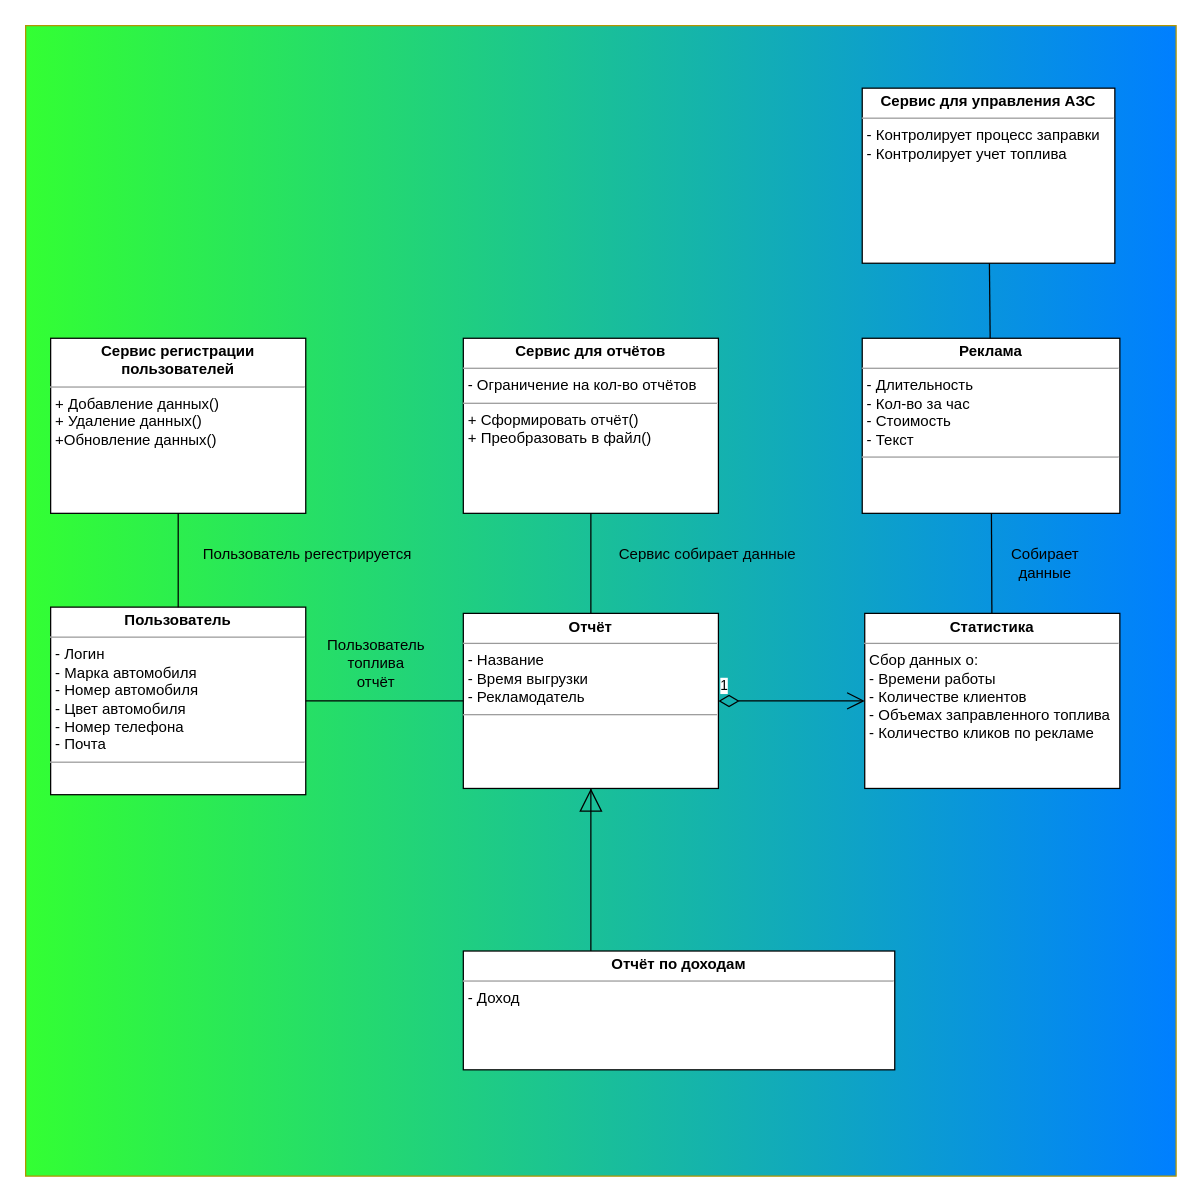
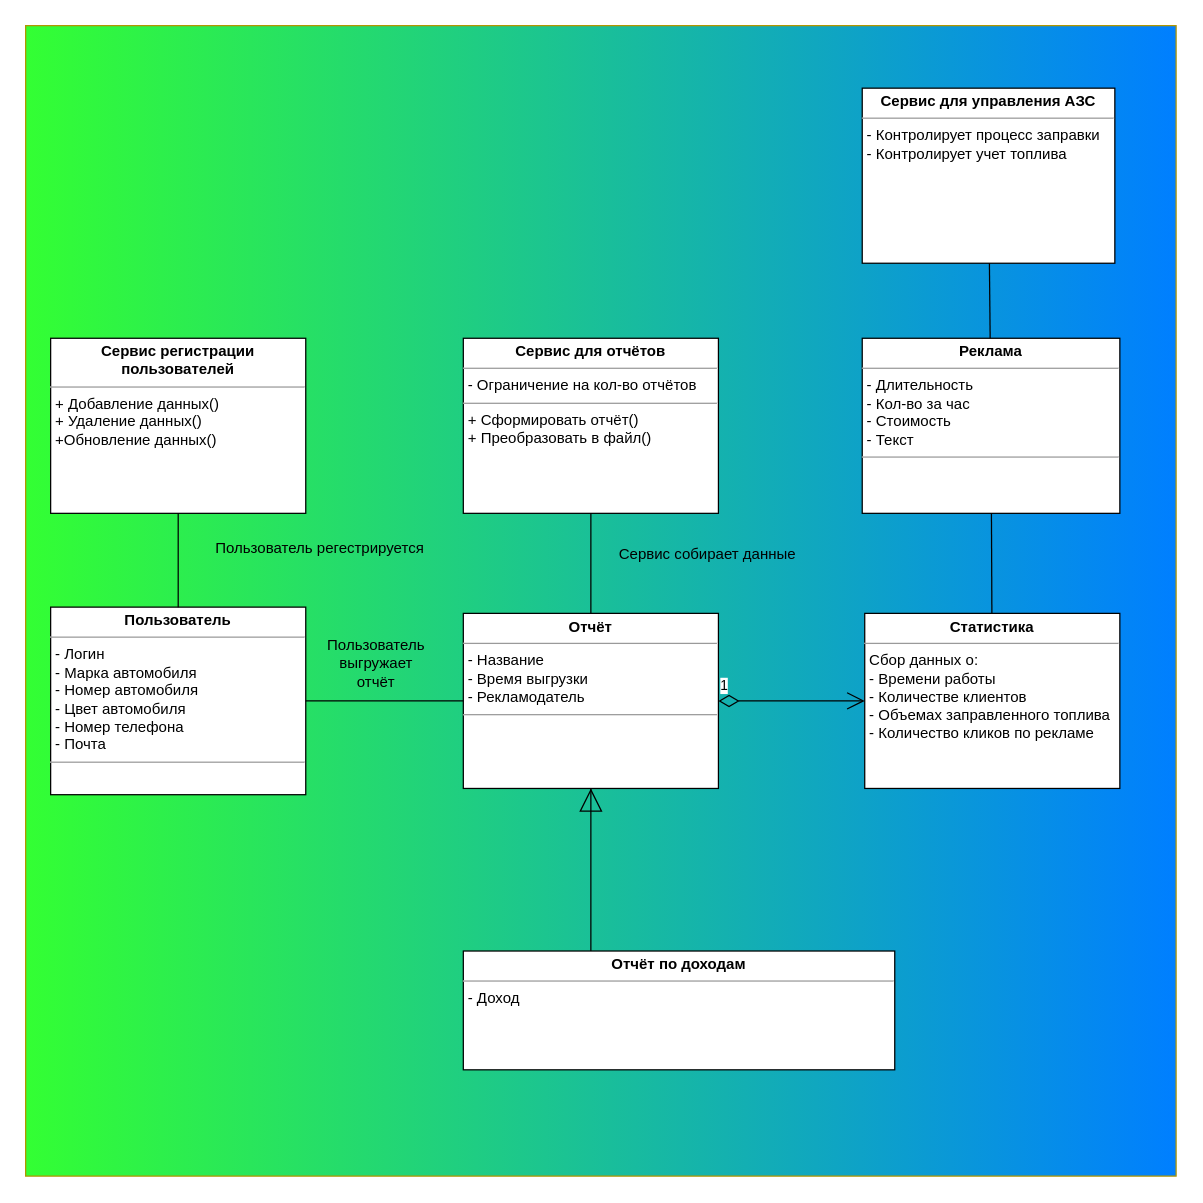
  <mxCell id="0" />
  <mxCell id="1" parent="0" />
  <mxCell id="2" value="" style="whiteSpace=wrap;html=1;aspect=fixed;fillColor=#33FF33;strokeColor=#B09500;fontColor=#000000;gradientColor=#007FFF;gradientDirection=east;fontSize=16;" vertex="1" parent="1"><mxGeometry x="20" y="20" width="920" height="920" as="geometry" /></mxCell>
  <mxCell id="3" value="&lt;p style=&quot;margin:0px;margin-top:4px;text-align:center;&quot;&gt;&lt;b&gt;Отчёт&lt;/b&gt;&lt;/p&gt;&lt;hr size=&quot;1&quot;&gt;&lt;p style=&quot;margin:0px;margin-left:4px;&quot;&gt;- Название&lt;br&gt;&lt;/p&gt;&lt;p style=&quot;margin:0px;margin-left:4px;&quot;&gt;- Время выгрузки&lt;/p&gt;&lt;p style=&quot;margin:0px;margin-left:4px;&quot;&gt;- Рекламодатель&lt;/p&gt;&lt;hr size=&quot;1&quot;&gt;&lt;p style=&quot;margin:0px;margin-left:4px;&quot;&gt;&lt;br&gt;&lt;/p&gt;" style="verticalAlign=top;align=left;overflow=fill;fontSize=12;fontFamily=Helvetica;html=1;whiteSpace=wrap;" parent="1" vertex="1"><mxGeometry x="370" y="490" width="204" height="140" as="geometry" /></mxCell>
  <mxCell id="4" value="&lt;p style=&quot;margin:0px;margin-top:4px;text-align:center;&quot;&gt;&lt;b&gt;Сервис регистрации пользователей&lt;/b&gt;&lt;/p&gt;&lt;hr size=&quot;1&quot;&gt;&lt;p style=&quot;border-color: var(--border-color); margin: 0px 0px 0px 4px;&quot;&gt;+ Добавление данных()&lt;/p&gt;&lt;p style=&quot;border-color: var(--border-color); margin: 0px 0px 0px 4px;&quot;&gt;+ Удаление данных()&lt;/p&gt;&lt;p style=&quot;border-color: var(--border-color); margin: 0px 0px 0px 4px;&quot;&gt;+Обновление данных()&lt;/p&gt;" style="verticalAlign=top;align=left;overflow=fill;fontSize=12;fontFamily=Helvetica;html=1;whiteSpace=wrap;" parent="1" vertex="1"><mxGeometry x="40" y="270" width="204" height="140" as="geometry" /></mxCell>
  <mxCell id="5" value="&lt;p style=&quot;margin:0px;margin-top:4px;text-align:center;&quot;&gt;&lt;b&gt;Сервис для отчётов&lt;/b&gt;&lt;/p&gt;&lt;hr size=&quot;1&quot;&gt;&lt;p style=&quot;margin:0px;margin-left:4px;&quot;&gt;- Ограничение на кол-во отчётов&lt;br&gt;&lt;/p&gt;&lt;hr size=&quot;1&quot;&gt;&lt;p style=&quot;margin:0px;margin-left:4px;&quot;&gt;+ Сформировать отчёт()&lt;/p&gt;&lt;p style=&quot;margin:0px;margin-left:4px;&quot;&gt;+ Преобразовать в файл()&lt;/p&gt;" style="verticalAlign=top;align=left;overflow=fill;fontSize=12;fontFamily=Helvetica;html=1;whiteSpace=wrap;" parent="1" vertex="1"><mxGeometry x="370" y="270" width="204" height="140" as="geometry" /></mxCell>
  <mxCell id="6" value="&lt;p style=&quot;margin:0px;margin-top:4px;text-align:center;&quot;&gt;&lt;b&gt;Реклама&lt;/b&gt;&lt;/p&gt;&lt;hr size=&quot;1&quot;&gt;&lt;p style=&quot;margin:0px;margin-left:4px;&quot;&gt;- Длительность&lt;br&gt;&lt;/p&gt;&lt;p style=&quot;margin:0px;margin-left:4px;&quot;&gt;- Кол-во за час&lt;/p&gt;&lt;p style=&quot;margin:0px;margin-left:4px;&quot;&gt;- Стоимость&lt;/p&gt;&lt;p style=&quot;margin:0px;margin-left:4px;&quot;&gt;- Текст&lt;/p&gt;&lt;hr size=&quot;1&quot;&gt;&lt;p style=&quot;margin:0px;margin-left:4px;&quot;&gt;&lt;br&gt;&lt;/p&gt;" style="verticalAlign=top;align=left;overflow=fill;fontSize=12;fontFamily=Helvetica;html=1;whiteSpace=wrap;" parent="1" vertex="1"><mxGeometry x="689" y="270" width="206" height="140" as="geometry" /></mxCell>
  <mxCell id="7" value="&lt;p style=&quot;margin:0px;margin-top:4px;text-align:center;&quot;&gt;&lt;b&gt;Статистика&lt;/b&gt;&lt;/p&gt;&lt;hr size=&quot;1&quot;&gt;&lt;p style=&quot;margin:0px;margin-left:4px;&quot;&gt;Сбор данных о:&lt;/p&gt;&lt;p style=&quot;margin:0px;margin-left:4px;&quot;&gt;- Времени работы&lt;/p&gt;&lt;p style=&quot;margin:0px;margin-left:4px;&quot;&gt;- Количестве клиентов&lt;/p&gt;&lt;p style=&quot;margin:0px;margin-left:4px;&quot;&gt;- Объемах заправленного топлива&lt;/p&gt;&lt;p style=&quot;margin:0px;margin-left:4px;&quot;&gt;- Количество кликов по рекламе&lt;/p&gt;" style="verticalAlign=top;align=left;overflow=fill;fontSize=12;fontFamily=Helvetica;html=1;whiteSpace=wrap;" parent="1" vertex="1"><mxGeometry x="691" y="490" width="204" height="140" as="geometry" /></mxCell>
  <mxCell id="8" value="&lt;p style=&quot;margin:0px;margin-top:4px;text-align:center;&quot;&gt;&lt;b&gt;Сервис для управления АЗС&lt;/b&gt;&lt;/p&gt;&lt;hr size=&quot;1&quot;&gt;&lt;p style=&quot;margin:0px;margin-left:4px;&quot;&gt;- Контролирует процесс заправки&lt;br&gt;&lt;/p&gt;&lt;p style=&quot;margin:0px;margin-left:4px;&quot;&gt;- Контролирует учет топлива&lt;/p&gt;&lt;p style=&quot;margin:0px;margin-left:4px;&quot;&gt;&lt;br&gt;&lt;/p&gt;" style="verticalAlign=top;align=left;overflow=fill;fontSize=12;fontFamily=Helvetica;html=1;whiteSpace=wrap;" parent="1" vertex="1"><mxGeometry x="689" y="70" width="202" height="140" as="geometry" /></mxCell>
  <mxCell id="9" value="&lt;p style=&quot;margin:0px;margin-top:4px;text-align:center;&quot;&gt;&lt;b&gt;Отчёт по доходам&lt;/b&gt;&lt;/p&gt;&lt;hr size=&quot;1&quot;&gt;&lt;p style=&quot;margin:0px;margin-left:4px;&quot;&gt;&lt;span style=&quot;background-color: initial;&quot;&gt;- Доход&lt;/span&gt;&lt;br&gt;&lt;/p&gt;&lt;p style=&quot;margin:0px;margin-left:4px;&quot;&gt;&lt;br&gt;&lt;/p&gt;" style="verticalAlign=top;align=left;overflow=fill;fontSize=12;fontFamily=Helvetica;html=1;whiteSpace=wrap;" parent="1" vertex="1"><mxGeometry x="370" y="760" width="345" height="95" as="geometry" /></mxCell>
  <mxCell id="10" value="&lt;p style=&quot;margin:0px;margin-top:4px;text-align:center;&quot;&gt;&lt;b&gt;Пользователь&lt;/b&gt;&lt;/p&gt;&lt;hr size=&quot;1&quot;&gt;&lt;p style=&quot;margin:0px;margin-left:4px;&quot;&gt;- Логин&lt;br&gt;&lt;/p&gt;&lt;p style=&quot;margin:0px;margin-left:4px;&quot;&gt;- Марка автомобиля&lt;/p&gt;&lt;p style=&quot;margin:0px;margin-left:4px;&quot;&gt;- Номер автомобиля&lt;/p&gt;&lt;p style=&quot;margin:0px;margin-left:4px;&quot;&gt;- Цвет автомобиля&lt;br&gt;- Номер телефона&lt;/p&gt;&lt;p style=&quot;margin:0px;margin-left:4px;&quot;&gt;- Почта&lt;/p&gt;&lt;hr size=&quot;1&quot;&gt;&lt;p style=&quot;margin:0px;margin-left:4px;&quot;&gt;&lt;br&gt;&lt;/p&gt;" style="verticalAlign=top;align=left;overflow=fill;fontSize=12;fontFamily=Helvetica;html=1;whiteSpace=wrap;" parent="1" vertex="1"><mxGeometry x="40" y="485" width="204" height="150" as="geometry" /></mxCell>
  <mxCell id="11" value="" style="endArrow=none;html=1;rounded=0;" parent="1" source="4" target="10" edge="1"><mxGeometry width="50" height="50" relative="1" as="geometry"><mxPoint x="530" y="540" as="sourcePoint" /><mxPoint x="580" y="490" as="targetPoint" /></mxGeometry></mxCell>
  <mxCell id="12" value="" style="endArrow=none;html=1;rounded=0;" parent="1" source="3" target="5" edge="1"><mxGeometry width="50" height="50" relative="1" as="geometry"><mxPoint x="440" y="580" as="sourcePoint" /><mxPoint x="490" y="530" as="targetPoint" /></mxGeometry></mxCell>
  <mxCell id="13" value="" style="endArrow=block;endSize=16;endFill=0;html=1;rounded=0;" parent="1" source="3" edge="1"><mxGeometry x="-0.005" width="160" relative="1" as="geometry"><mxPoint x="480" y="630" as="sourcePoint" /><mxPoint x="472" y="630" as="targetPoint" /><mxPoint as="offset" /><Array as="points"><mxPoint x="472" y="760" /></Array></mxGeometry></mxCell>
  <mxCell id="14" value="" style="endArrow=none;html=1;rounded=0;" parent="1" source="6" target="8" edge="1"><mxGeometry width="50" height="50" relative="1" as="geometry"><mxPoint x="740" y="640" as="sourcePoint" /><mxPoint x="790" y="590" as="targetPoint" /></mxGeometry></mxCell>
  <mxCell id="15" value="" style="endArrow=none;html=1;rounded=0;" parent="1" source="10" target="3" edge="1"><mxGeometry width="50" height="50" relative="1" as="geometry"><mxPoint x="310" y="460" as="sourcePoint" /><mxPoint x="380" y="450" as="targetPoint" /></mxGeometry></mxCell>
  <mxCell id="16" value="" style="endArrow=none;html=1;rounded=0;" parent="1" source="6" target="7" edge="1"><mxGeometry width="50" height="50" relative="1" as="geometry"><mxPoint x="520" y="630" as="sourcePoint" /><mxPoint x="570" y="580" as="targetPoint" /></mxGeometry></mxCell>
- <mxCell id="17" value="Пользователь &lt;br&gt;топлива &lt;br&gt;отчёт" style="text;html=1;align=center;verticalAlign=middle;resizable=0;points=[];autosize=1;strokeColor=none;fillColor=none;" parent="1" vertex="1"><mxGeometry x="250" y="500" width="100" height="60" as="geometry" /></mxCell>
- <mxCell id="18" value="Пользователь регестрируется" style="text;html=1;align=center;verticalAlign=middle;resizable=0;points=[];autosize=1;strokeColor=none;fillColor=none;" parent="1" vertex="1"><mxGeometry x="150" y="428" width="190" height="30" as="geometry" /></mxCell>
+ <mxCell id="17" value="Пользователь &lt;br&gt;выгружает &lt;br&gt;отчёт" style="text;html=1;align=center;verticalAlign=middle;resizable=0;points=[];autosize=1;strokeColor=none;fillColor=none;" parent="1" vertex="1"><mxGeometry x="250" y="500" width="100" height="60" as="geometry" /></mxCell>
+ <mxCell id="18" value="Пользователь регестрируется" style="text;html=1;align=center;verticalAlign=middle;resizable=0;points=[];autosize=1;strokeColor=none;fillColor=none;" parent="1" vertex="1"><mxGeometry x="160" y="423" width="190" height="30" as="geometry" /></mxCell>
  <mxCell id="19" value="Сервис собирает данные" style="text;html=1;align=center;verticalAlign=middle;resizable=0;points=[];autosize=1;strokeColor=none;fillColor=none;" parent="1" vertex="1"><mxGeometry x="480" y="428" width="170" height="30" as="geometry" /></mxCell>
- <mxCell id="20" value="Собирает &lt;br&gt;данные" style="text;html=1;align=center;verticalAlign=middle;resizable=0;points=[];autosize=1;strokeColor=none;fillColor=none;" parent="1" vertex="1"><mxGeometry x="795" y="430" width="80" height="40" as="geometry" /></mxCell>
  <mxCell id="21" value="1" style="endArrow=open;html=1;endSize=12;startArrow=diamondThin;startSize=14;startFill=0;edgeStyle=orthogonalEdgeStyle;align=left;verticalAlign=bottom;rounded=0;exitX=1;exitY=0.5;exitDx=0;exitDy=0;entryX=0;entryY=0.5;entryDx=0;entryDy=0;" edge="1" parent="1" source="3" target="7"><mxGeometry x="-1" y="3" relative="1" as="geometry"><mxPoint x="531" y="540" as="sourcePoint" /><mxPoint x="691" y="540" as="targetPoint" /></mxGeometry></mxCell>
